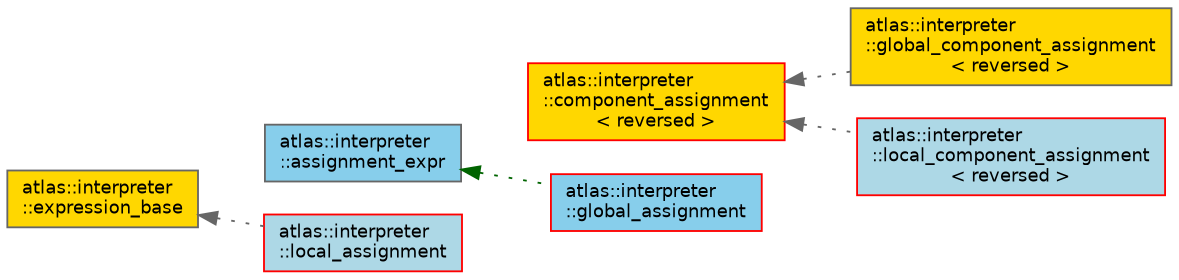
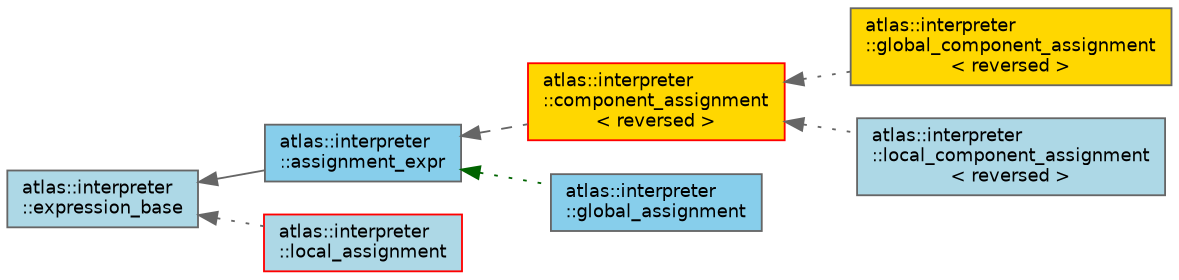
  digraph {
    rankdir=LR
    node [color=gray40 fillcolor=lightblue fontname=Helvetica fontsize=10 shape=record style=filled]
    edge [color=gray40 dir=back fontname=Helvetica fontsize=10 labelfontname=Helvetica labelfontsize=10 style=dotted]
    n1 [fillcolor=skyblue fontcolor=black height=0.2 label="atlas::interpreter\l::assignment_expr" width=0.4]
    n2 [color=red fillcolor=gold height=0.2 label="atlas::interpreter\l::component_assignment\l\< reversed \>" width=0.4]
-   n3 [color=red fillcolor=skyblue height=0.2 label="atlas::interpreter\l::global_assignment" width=0.4]
+   n3 [fillcolor=skyblue height=0.2 label="atlas::interpreter\l::global_assignment" width=0.4]
    n4 [fillcolor=gold height=0.2 label="atlas::interpreter\l::global_component_assignment\l\< reversed \>" width=0.4]
-   n5 [color=red height=0.2 label="atlas::interpreter\l::local_component_assignment\l\< reversed \>" width=0.4]
+   n5 [height=0.2 label="atlas::interpreter\l::local_component_assignment\l\< reversed \>" width=0.4]
    n6 [color=red height=0.2 label="atlas::interpreter\l::local_assignment" width=0.4]
-   n7 [fillcolor=gold height=0.2 label="atlas::interpreter\l::expression_base" width=0.4]
+   n7 [height=0.2 label="atlas::interpreter\l::expression_base" width=0.4]
+   n1 -> n2 [style=dashed]
    n1 -> n3 [color=darkgreen]
    n2 -> n4
    n2 -> n5
+   n7 -> n1 [style=solid]
    n7 -> n6
  }
